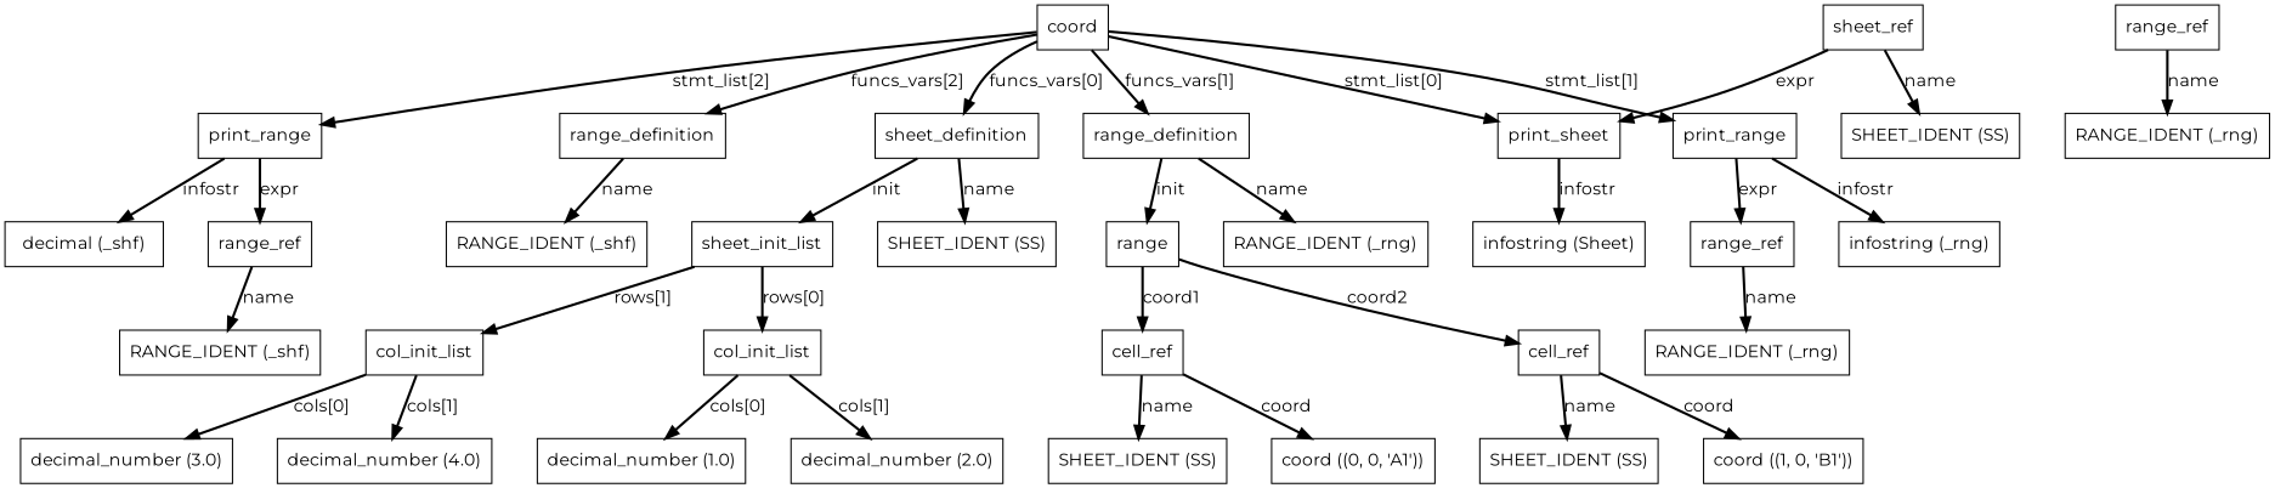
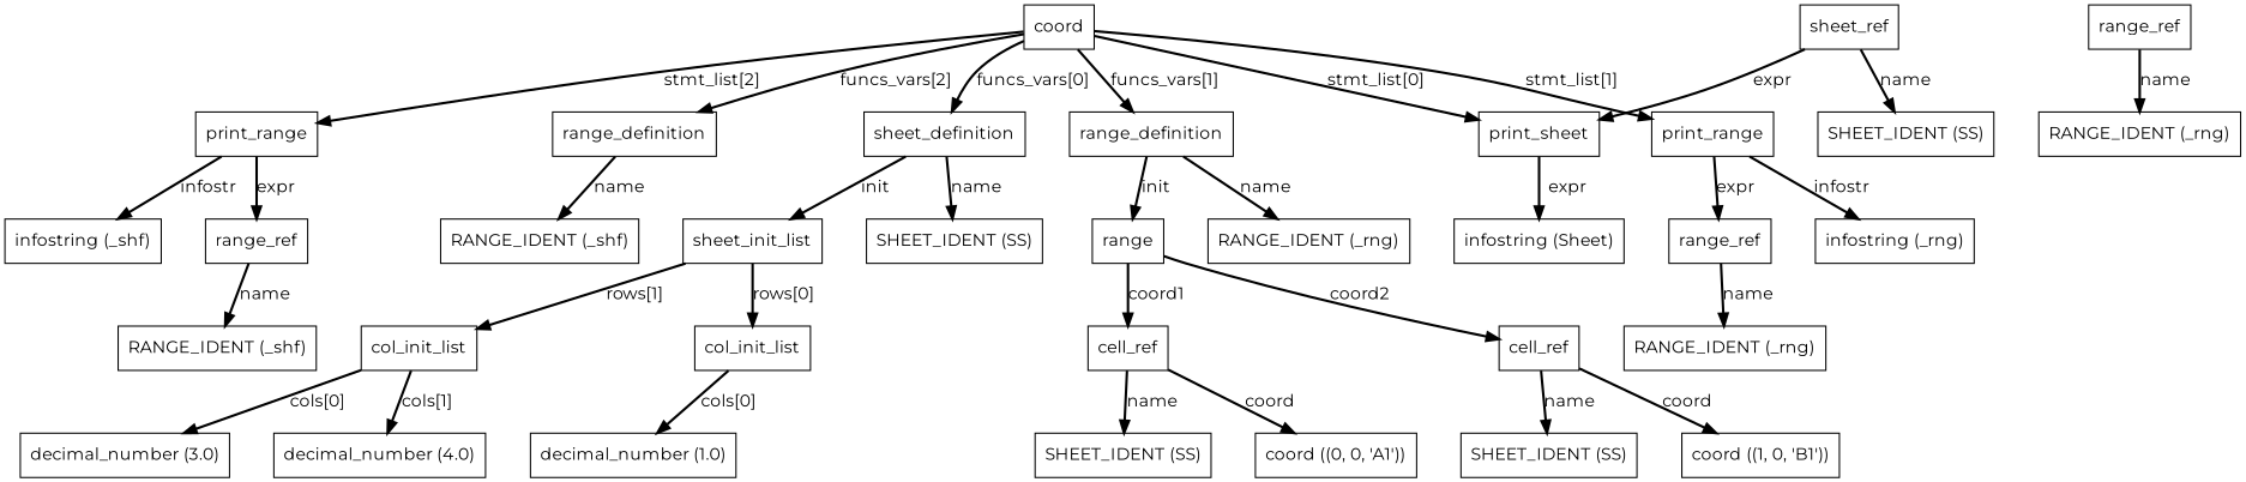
  digraph {
    clusterrank=local
    fontname=Montserrat
    nodesep=0.5
    rankdir=TB
    ranksep=equally
    node [fontname=Montserrat shape=box]
    edge [fontname=Montserrat style=bold]
    n1 [label=coord]
    n2 [label=sheet_definition]
    n3 [label=range_definition]
    n4 [label=range_definition]
    n5 [label=print_sheet]
    n6 [label=print_range]
    n7 [label=print_range]
    n8 [label="SHEET_IDENT (SS)"]
    n9 [label=sheet_init_list]
    n10 [label="RANGE_IDENT (_rng)"]
    n11 [label=range]
    n12 [label="RANGE_IDENT (_shf)"]
    n13 [label="infostring (Sheet)"]
    n14 [label="infostring (_rng)"]
    n15 [label=range_ref]
-   n16 [label="decimal (_shf)"]
+   n16 [label="infostring (_shf)"]
    n17 [label=range_ref]
    n18 [label=col_init_list]
    n19 [label=col_init_list]
    n20 [label="decimal_number (1.0)"]
-   n21 [label="decimal_number (2.0)"]
    n22 [label="decimal_number (3.0)"]
    n23 [label="decimal_number (4.0)"]
    n24 [label=cell_ref]
    n25 [label=cell_ref]
    n26 [label="SHEET_IDENT (SS)"]
    n27 [label="coord ((0, 0, 'A1'))"]
    n28 [label="SHEET_IDENT (SS)"]
    n29 [label="coord ((1, 0, 'B1'))"]
    n30 [label=range_ref]
    n31 [label="RANGE_IDENT (_rng)"]
    n32 [label=sheet_ref]
    n33 [label="SHEET_IDENT (SS)"]
    n34 [label="RANGE_IDENT (_rng)"]
    n35 [label="RANGE_IDENT (_shf)"]
    n1 -> n2 [label="funcs_vars[0]"]
    n1 -> n3 [label="funcs_vars[1]"]
    n1 -> n4 [label="funcs_vars[2]"]
    n1 -> n5 [label="stmt_list[0]"]
    n1 -> n6 [label="stmt_list[1]"]
    n1 -> n7 [label="stmt_list[2]"]
    n2 -> n8 [label=name]
    n2 -> n9 [label=init]
    n3 -> n10 [label=name]
    n3 -> n11 [label=init]
    n4 -> n12 [label=name]
-   n5 -> n13 [label=infostr]
+   n5 -> n13 [label=expr]
    n6 -> n14 [label=infostr]
    n6 -> n15 [label=expr]
    n7 -> n16 [label=infostr]
    n7 -> n17 [label=expr]
    n9 -> n18 [label="rows[0]"]
    n9 -> n19 [label="rows[1]"]
    n11 -> n24 [label=coord1]
    n11 -> n25 [label=coord2]
    n15 -> n34 [label=name]
    n17 -> n35 [label=name]
    n18 -> n20 [label="cols[0]"]
-   n18 -> n21 [label="cols[1]"]
    n19 -> n22 [label="cols[0]"]
    n19 -> n23 [label="cols[1]"]
    n24 -> n26 [label=name]
    n24 -> n27 [label=coord]
    n25 -> n28 [label=name]
    n25 -> n29 [label=coord]
    n30 -> n31 [label=name]
    n32 -> n5 [label=expr]
    n32 -> n33 [label=name]
  }
